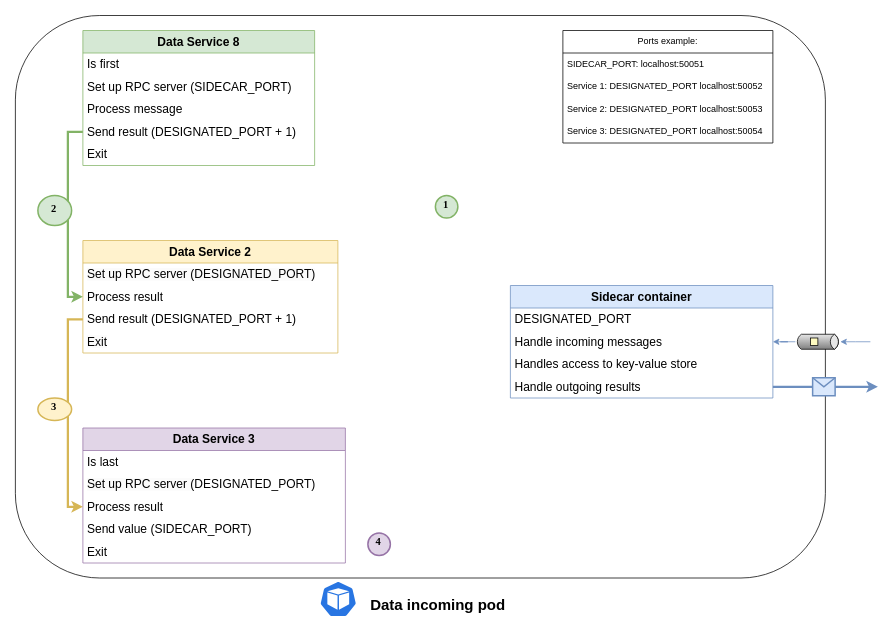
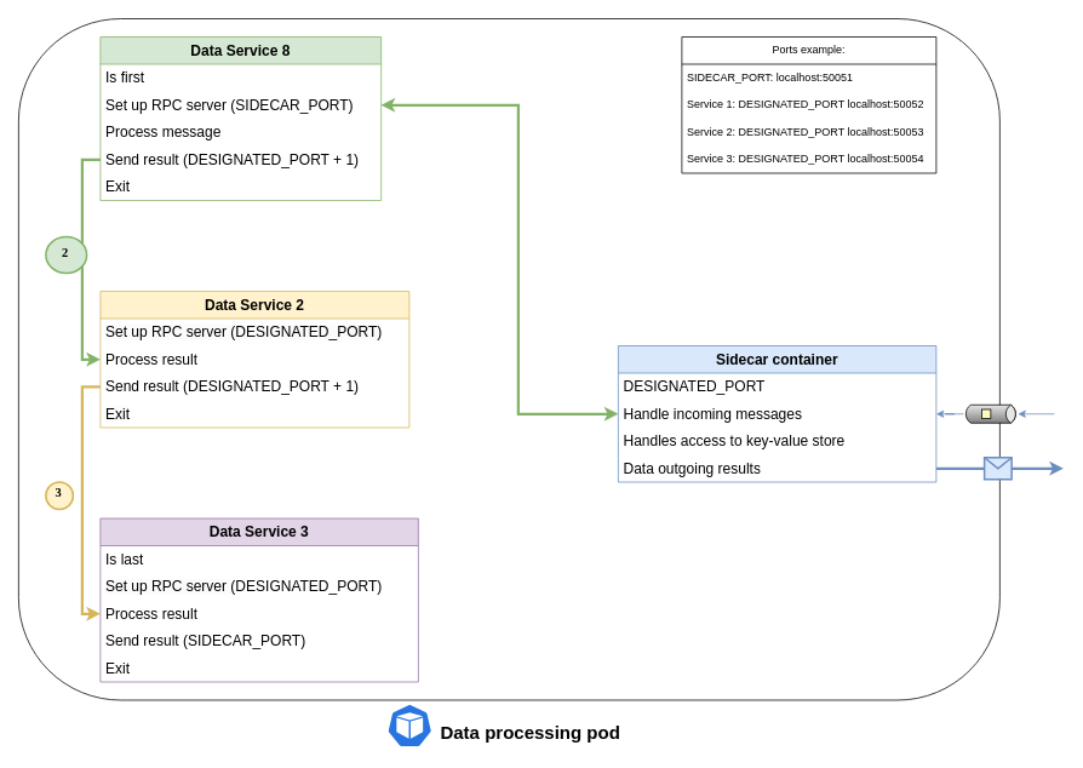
  <mxCell id="0" />
  <mxCell id="1" parent="0" />
  <mxCell id="2" value="" style="rounded=1;whiteSpace=wrap;html=1;" parent="1" vertex="1"><mxGeometry x="20" y="20" width="1080" height="750" as="geometry" /></mxCell>
  <mxCell id="3" value="&lt;b style=&quot;border-color: var(--border-color);&quot;&gt;&lt;font style=&quot;border-color: var(--border-color); font-size: 16px;&quot;&gt;Sidecar container&lt;/font&gt;&lt;/b&gt;" style="swimlane;fontStyle=0;childLayout=stackLayout;horizontal=1;startSize=30;horizontalStack=0;resizeParent=1;resizeParentMax=0;resizeLast=0;collapsible=1;marginBottom=0;whiteSpace=wrap;html=1;fillColor=#dae8fc;strokeColor=#6c8ebf;" parent="1" vertex="1"><mxGeometry x="680" y="380" width="350" height="150" as="geometry" /></mxCell>
  <mxCell id="4" value="DESIGNATED_PORT" style="text;strokeColor=none;fillColor=none;align=left;verticalAlign=middle;spacingLeft=4;spacingRight=4;overflow=hidden;points=[[0,0.5],[1,0.5]];portConstraint=eastwest;rotatable=0;whiteSpace=wrap;html=1;fontSize=16;" parent="3" vertex="1"><mxGeometry y="30" width="350" height="30" as="geometry" /></mxCell>
  <mxCell id="5" value="Handle incoming messages" style="text;strokeColor=none;fillColor=none;align=left;verticalAlign=middle;spacingLeft=4;spacingRight=4;overflow=hidden;points=[[0,0.5],[1,0.5]];portConstraint=eastwest;rotatable=0;whiteSpace=wrap;html=1;fontSize=16;" vertex="1" parent="3"><mxGeometry y="60" width="350" height="30" as="geometry" /></mxCell>
  <mxCell id="6" value="Handles access to key-value store" style="text;strokeColor=none;fillColor=none;align=left;verticalAlign=middle;spacingLeft=4;spacingRight=4;overflow=hidden;points=[[0,0.5],[1,0.5]];portConstraint=eastwest;rotatable=0;whiteSpace=wrap;html=1;fontSize=16;" parent="3" vertex="1"><mxGeometry y="90" width="350" height="30" as="geometry" /></mxCell>
- <mxCell id="7" value="Handle outgoing results" style="text;strokeColor=none;fillColor=none;align=left;verticalAlign=middle;spacingLeft=4;spacingRight=4;overflow=hidden;points=[[0,0.5],[1,0.5]];portConstraint=eastwest;rotatable=0;whiteSpace=wrap;html=1;fontSize=16;" parent="3" vertex="1"><mxGeometry y="120" width="350" height="30" as="geometry" /></mxCell>
+ <mxCell id="7" value="Data outgoing results" style="text;strokeColor=none;fillColor=none;align=left;verticalAlign=middle;spacingLeft=4;spacingRight=4;overflow=hidden;points=[[0,0.5],[1,0.5]];portConstraint=eastwest;rotatable=0;whiteSpace=wrap;html=1;fontSize=16;" parent="3" vertex="1"><mxGeometry y="120" width="350" height="30" as="geometry" /></mxCell>
  <mxCell id="8" value="&lt;b&gt;&lt;font style=&quot;font-size: 16px;&quot;&gt;Data Service 8&lt;/font&gt;&lt;/b&gt;" style="swimlane;fontStyle=0;childLayout=stackLayout;horizontal=1;startSize=30;horizontalStack=0;resizeParent=1;resizeParentMax=0;resizeLast=0;collapsible=1;marginBottom=0;whiteSpace=wrap;html=1;fillColor=#d5e8d4;strokeColor=#82b366;" parent="1" vertex="1"><mxGeometry x="110" y="40" width="309" height="180" as="geometry"><mxRectangle x="370" y="354" width="140" height="30" as="alternateBounds" /></mxGeometry></mxCell>
  <mxCell id="9" value="Is first" style="text;strokeColor=none;fillColor=none;align=left;verticalAlign=middle;spacingLeft=4;spacingRight=4;overflow=hidden;points=[[0,0.5],[1,0.5]];portConstraint=eastwest;rotatable=0;whiteSpace=wrap;html=1;fontSize=16;" vertex="1" parent="8"><mxGeometry y="30" width="309" height="30" as="geometry" /></mxCell>
  <mxCell id="10" value="Set up RPC server (&lt;span style=&quot;border-color: var(--border-color);&quot;&gt;SIDECAR_PORT)&lt;/span&gt;" style="text;strokeColor=none;fillColor=none;align=left;verticalAlign=middle;spacingLeft=4;spacingRight=4;overflow=hidden;points=[[0,0.5],[1,0.5]];portConstraint=eastwest;rotatable=0;whiteSpace=wrap;html=1;fontSize=16;" vertex="1" parent="8"><mxGeometry y="60" width="309" height="30" as="geometry" /></mxCell>
  <mxCell id="11" value="Process message" style="text;strokeColor=none;fillColor=none;align=left;verticalAlign=middle;spacingLeft=4;spacingRight=4;overflow=hidden;points=[[0,0.5],[1,0.5]];portConstraint=eastwest;rotatable=0;whiteSpace=wrap;html=1;fontSize=16;" vertex="1" parent="8"><mxGeometry y="90" width="309" height="30" as="geometry" /></mxCell>
  <mxCell id="12" value="Send result (DESIGNATED_PORT + 1)" style="text;strokeColor=none;fillColor=none;align=left;verticalAlign=middle;spacingLeft=4;spacingRight=4;overflow=hidden;points=[[0,0.5],[1,0.5]];portConstraint=eastwest;rotatable=0;whiteSpace=wrap;html=1;fontSize=16;" vertex="1" parent="8"><mxGeometry y="120" width="309" height="30" as="geometry" /></mxCell>
  <mxCell id="13" value="Exit" style="text;strokeColor=none;fillColor=none;align=left;verticalAlign=middle;spacingLeft=4;spacingRight=4;overflow=hidden;points=[[0,0.5],[1,0.5]];portConstraint=eastwest;rotatable=0;whiteSpace=wrap;html=1;fontSize=16;" vertex="1" parent="8"><mxGeometry y="150" width="309" height="30" as="geometry" /></mxCell>
- <mxCell id="14" value="&lt;b&gt;&lt;font style=&quot;font-size: 20px;&quot;&gt;Data incoming pod&lt;/font&gt;&lt;/b&gt;" style="text;html=1;strokeColor=none;fillColor=none;align=center;verticalAlign=middle;whiteSpace=wrap;rounded=0;" parent="1" vertex="1"><mxGeometry x="471.5" y="787" width="223" height="36" as="geometry" /></mxCell>
- <mxCell id="15" value="&lt;b&gt;1&lt;/b&gt;" style="ellipse;whiteSpace=wrap;html=1;aspect=fixed;strokeWidth=2;fontFamily=Tahoma;spacingBottom=4;spacingRight=2;strokeColor=#82b366;fontSize=14;fillColor=#d5e8d4;" parent="1" vertex="1"><mxGeometry x="580" y="260" width="30" height="30" as="geometry" /></mxCell>
+ <mxCell id="14" value="&lt;b&gt;&lt;font style=&quot;font-size: 20px;&quot;&gt;Data processing pod&lt;/font&gt;&lt;/b&gt;" style="text;html=1;strokeColor=none;fillColor=none;align=center;verticalAlign=middle;whiteSpace=wrap;rounded=0;" parent="1" vertex="1"><mxGeometry x="471.5" y="787" width="223" height="36" as="geometry" /></mxCell>
  <mxCell id="16" value="" style="sketch=0;html=1;dashed=0;whitespace=wrap;fillColor=#2875E2;strokeColor=#ffffff;points=[[0.005,0.63,0],[0.1,0.2,0],[0.9,0.2,0],[0.5,0,0],[0.995,0.63,0],[0.72,0.99,0],[0.5,1,0],[0.28,0.99,0]];verticalLabelPosition=bottom;align=center;verticalAlign=top;shape=mxgraph.kubernetes.icon;prIcon=pod" parent="1" vertex="1"><mxGeometry x="425.5" y="774" width="50" height="48" as="geometry" /></mxCell>
- <mxCell id="17" value="&lt;b&gt;4&lt;/b&gt;" style="ellipse;whiteSpace=wrap;html=1;aspect=fixed;strokeWidth=2;fontFamily=Tahoma;spacingBottom=4;spacingRight=2;strokeColor=#9673a6;fontSize=14;fillColor=#e1d5e7;" parent="1" vertex="1"><mxGeometry x="490" y="710" width="30" height="30" as="geometry" /></mxCell>
+ <mxCell id="18" style="edgeStyle=orthogonalEdgeStyle;rounded=0;orthogonalLoop=1;jettySize=auto;html=1;entryX=0;entryY=0.5;entryDx=0;entryDy=0;fillColor=#d5e8d4;strokeColor=#82b366;strokeWidth=3;startArrow=classic;startFill=1;" edge="1" parent="1" source="10" target="5"><mxGeometry relative="1" as="geometry"><Array as="points"><mxPoint x="570" y="115" /><mxPoint x="570" y="455" /></Array></mxGeometry></mxCell>
  <mxCell id="19" value="&lt;b&gt;&lt;font style=&quot;font-size: 16px;&quot;&gt;Data Service 2&lt;/font&gt;&lt;/b&gt;" style="swimlane;fontStyle=0;childLayout=stackLayout;horizontal=1;startSize=30;horizontalStack=0;resizeParent=1;resizeParentMax=0;resizeLast=0;collapsible=1;marginBottom=0;whiteSpace=wrap;html=1;fillColor=#fff2cc;strokeColor=#d6b656;" vertex="1" parent="1"><mxGeometry x="110" y="320" width="340" height="150" as="geometry"><mxRectangle x="370" y="354" width="140" height="30" as="alternateBounds" /></mxGeometry></mxCell>
  <mxCell id="20" value="&lt;meta charset=&quot;utf-8&quot;&gt;&lt;span style=&quot;border-color: var(--border-color); color: rgb(0, 0, 0); font-family: Helvetica; font-size: 16px; font-style: normal; font-variant-ligatures: normal; font-variant-caps: normal; font-weight: 400; letter-spacing: normal; orphans: 2; text-align: left; text-indent: 0px; text-transform: none; widows: 2; word-spacing: 0px; -webkit-text-stroke-width: 0px; text-decoration-thickness: initial; text-decoration-style: initial; text-decoration-color: initial; background-color: rgb(251, 251, 251); float: none; display: inline !important;&quot;&gt;Set up RPC server (&lt;/span&gt;&lt;span style=&quot;color: rgb(0, 0, 0); font-family: Helvetica; font-size: 16px; font-style: normal; font-variant-ligatures: normal; font-variant-caps: normal; font-weight: 400; letter-spacing: normal; orphans: 2; text-align: left; text-indent: 0px; text-transform: none; widows: 2; word-spacing: 0px; -webkit-text-stroke-width: 0px; background-color: rgb(251, 251, 251); text-decoration-thickness: initial; text-decoration-style: initial; text-decoration-color: initial; float: none; display: inline !important;&quot;&gt;DESIGNATED_PORT)&lt;/span&gt;" style="text;strokeColor=none;fillColor=none;align=left;verticalAlign=middle;spacingLeft=4;spacingRight=4;overflow=hidden;points=[[0,0.5],[1,0.5]];portConstraint=eastwest;rotatable=0;whiteSpace=wrap;html=1;fontSize=16;" vertex="1" parent="19"><mxGeometry y="30" width="340" height="30" as="geometry" /></mxCell>
  <mxCell id="21" value="Process result" style="text;strokeColor=none;fillColor=none;align=left;verticalAlign=middle;spacingLeft=4;spacingRight=4;overflow=hidden;points=[[0,0.5],[1,0.5]];portConstraint=eastwest;rotatable=0;whiteSpace=wrap;html=1;fontSize=16;" vertex="1" parent="19"><mxGeometry y="60" width="340" height="30" as="geometry" /></mxCell>
  <mxCell id="22" value="Send result (DESIGNATED_PORT + 1)" style="text;strokeColor=none;fillColor=none;align=left;verticalAlign=middle;spacingLeft=4;spacingRight=4;overflow=hidden;points=[[0,0.5],[1,0.5]];portConstraint=eastwest;rotatable=0;whiteSpace=wrap;html=1;fontSize=16;" vertex="1" parent="19"><mxGeometry y="90" width="340" height="30" as="geometry" /></mxCell>
  <mxCell id="23" value="&lt;meta charset=&quot;utf-8&quot;&gt;&lt;span style=&quot;color: rgb(0, 0, 0); font-family: Helvetica; font-size: 16px; font-style: normal; font-variant-ligatures: normal; font-variant-caps: normal; font-weight: 400; letter-spacing: normal; orphans: 2; text-align: left; text-indent: 0px; text-transform: none; widows: 2; word-spacing: 0px; -webkit-text-stroke-width: 0px; background-color: rgb(251, 251, 251); text-decoration-thickness: initial; text-decoration-style: initial; text-decoration-color: initial; float: none; display: inline !important;&quot;&gt;Exit&lt;/span&gt;" style="text;strokeColor=none;fillColor=none;align=left;verticalAlign=middle;spacingLeft=4;spacingRight=4;overflow=hidden;points=[[0,0.5],[1,0.5]];portConstraint=eastwest;rotatable=0;whiteSpace=wrap;html=1;fontSize=16;" vertex="1" parent="19"><mxGeometry y="120" width="340" height="30" as="geometry" /></mxCell>
  <mxCell id="24" style="edgeStyle=orthogonalEdgeStyle;rounded=0;orthogonalLoop=1;jettySize=auto;html=1;entryX=0;entryY=0.5;entryDx=0;entryDy=0;strokeWidth=3;fillColor=#d5e8d4;strokeColor=#82b366;" edge="1" parent="1" source="12" target="21"><mxGeometry relative="1" as="geometry"><Array as="points"><mxPoint x="90" y="175" /><mxPoint x="90" y="395" /></Array></mxGeometry></mxCell>
  <mxCell id="25" value="&lt;b&gt;&lt;font style=&quot;font-size: 16px;&quot;&gt;Data Service 3&lt;/font&gt;&lt;/b&gt;" style="swimlane;fontStyle=0;childLayout=stackLayout;horizontal=1;startSize=30;horizontalStack=0;resizeParent=1;resizeParentMax=0;resizeLast=0;collapsible=1;marginBottom=0;whiteSpace=wrap;html=1;fillColor=#e1d5e7;strokeColor=#9673a6;" vertex="1" parent="1"><mxGeometry x="110" y="570" width="350" height="180" as="geometry"><mxRectangle x="370" y="354" width="140" height="30" as="alternateBounds" /></mxGeometry></mxCell>
  <mxCell id="26" value="Is last" style="text;strokeColor=none;fillColor=none;align=left;verticalAlign=middle;spacingLeft=4;spacingRight=4;overflow=hidden;points=[[0,0.5],[1,0.5]];portConstraint=eastwest;rotatable=0;whiteSpace=wrap;html=1;fontSize=16;" vertex="1" parent="25"><mxGeometry y="30" width="350" height="30" as="geometry" /></mxCell>
  <mxCell id="27" value="&lt;span style=&quot;color: rgb(0, 0, 0); font-family: Helvetica; font-size: 16px; font-style: normal; font-variant-ligatures: normal; font-variant-caps: normal; font-weight: 400; letter-spacing: normal; orphans: 2; text-align: left; text-indent: 0px; text-transform: none; widows: 2; word-spacing: 0px; -webkit-text-stroke-width: 0px; background-color: rgb(251, 251, 251); text-decoration-thickness: initial; text-decoration-style: initial; text-decoration-color: initial; float: none; display: inline !important;&quot;&gt;Set up RPC server (&lt;/span&gt;DESIGNATED_PORT)" style="text;strokeColor=none;fillColor=none;align=left;verticalAlign=middle;spacingLeft=4;spacingRight=4;overflow=hidden;points=[[0,0.5],[1,0.5]];portConstraint=eastwest;rotatable=0;whiteSpace=wrap;html=1;fontSize=16;" vertex="1" parent="25"><mxGeometry y="60" width="350" height="30" as="geometry" /></mxCell>
  <mxCell id="28" value="Process result" style="text;strokeColor=none;fillColor=none;align=left;verticalAlign=middle;spacingLeft=4;spacingRight=4;overflow=hidden;points=[[0,0.5],[1,0.5]];portConstraint=eastwest;rotatable=0;whiteSpace=wrap;html=1;fontSize=16;" vertex="1" parent="25"><mxGeometry y="90" width="350" height="30" as="geometry" /></mxCell>
- <mxCell id="29" value="Send value (SIDECAR_PORT)" style="text;strokeColor=none;fillColor=none;align=left;verticalAlign=middle;spacingLeft=4;spacingRight=4;overflow=hidden;points=[[0,0.5],[1,0.5]];portConstraint=eastwest;rotatable=0;whiteSpace=wrap;html=1;fontSize=16;" vertex="1" parent="25"><mxGeometry y="120" width="350" height="30" as="geometry" /></mxCell>
+ <mxCell id="29" value="Send result (SIDECAR_PORT)" style="text;strokeColor=none;fillColor=none;align=left;verticalAlign=middle;spacingLeft=4;spacingRight=4;overflow=hidden;points=[[0,0.5],[1,0.5]];portConstraint=eastwest;rotatable=0;whiteSpace=wrap;html=1;fontSize=16;" vertex="1" parent="25"><mxGeometry y="120" width="350" height="30" as="geometry" /></mxCell>
  <mxCell id="30" value="Exit" style="text;strokeColor=none;fillColor=none;align=left;verticalAlign=middle;spacingLeft=4;spacingRight=4;overflow=hidden;points=[[0,0.5],[1,0.5]];portConstraint=eastwest;rotatable=0;whiteSpace=wrap;html=1;fontSize=16;" vertex="1" parent="25"><mxGeometry y="150" width="350" height="30" as="geometry" /></mxCell>
  <mxCell id="31" style="edgeStyle=orthogonalEdgeStyle;rounded=0;orthogonalLoop=1;jettySize=auto;html=1;entryX=0;entryY=0.5;entryDx=0;entryDy=0;strokeWidth=3;fillColor=#fff2cc;strokeColor=#d6b656;" edge="1" parent="1" source="22" target="28"><mxGeometry relative="1" as="geometry"><Array as="points"><mxPoint x="90" y="425" /><mxPoint x="90" y="675" /></Array></mxGeometry></mxCell>
  <mxCell id="32" style="edgeStyle=orthogonalEdgeStyle;rounded=0;orthogonalLoop=1;jettySize=auto;html=1;fillColor=#dae8fc;strokeColor=#6c8ebf;" edge="1" parent="1" source="34" target="5"><mxGeometry relative="1" as="geometry" /></mxCell>
  <mxCell id="33" style="edgeStyle=orthogonalEdgeStyle;rounded=0;orthogonalLoop=1;jettySize=auto;html=1;startArrow=classic;startFill=1;endArrow=none;endFill=0;fillColor=#dae8fc;strokeColor=#6c8ebf;" edge="1" parent="1" source="34"><mxGeometry relative="1" as="geometry"><mxPoint x="1160" y="455" as="targetPoint" /></mxGeometry></mxCell>
  <mxCell id="34" value="" style="strokeWidth=1;outlineConnect=0;dashed=0;align=center;html=1;fontSize=8;shape=mxgraph.eip.dataChannel;verticalLabelPosition=bottom;labelBackgroundColor=#ffffff;verticalAlign=top;" vertex="1" parent="1"><mxGeometry x="1060" y="445" width="60" height="20" as="geometry" /></mxCell>
  <mxCell id="35" value="" style="endArrow=classic;html=1;rounded=0;exitX=1;exitY=0.5;exitDx=0;exitDy=0;fillColor=#dae8fc;strokeColor=#6c8ebf;strokeWidth=3;" edge="1" parent="1" source="7"><mxGeometry relative="1" as="geometry"><mxPoint x="1230" y="520" as="sourcePoint" /><mxPoint x="1170" y="515" as="targetPoint" /></mxGeometry></mxCell>
  <mxCell id="36" value="" style="shape=message;html=1;outlineConnect=0;fillColor=#dae8fc;strokeColor=#6c8ebf;strokeWidth=2;" vertex="1" parent="35"><mxGeometry width="30" height="24" relative="1" as="geometry"><mxPoint x="-17" y="-12" as="offset" /></mxGeometry></mxCell>
  <mxCell id="37" value="&lt;b&gt;2&lt;/b&gt;" style="ellipse;whiteSpace=wrap;html=1;aspect=fixed;strokeWidth=2;fontFamily=Tahoma;spacingBottom=4;spacingRight=2;strokeColor=#82b366;fontSize=14;fillColor=#d5e8d4;" vertex="1" parent="1"><mxGeometry x="50" y="260" width="45" height="40" as="geometry" /></mxCell>
- <mxCell id="38" value="&lt;b&gt;3&lt;/b&gt;" style="ellipse;whiteSpace=wrap;html=1;aspect=fixed;strokeWidth=2;fontFamily=Tahoma;spacingBottom=4;spacingRight=2;strokeColor=#d6b656;fontSize=14;fillColor=#fff2cc;" vertex="1" parent="1"><mxGeometry x="50" y="530" width="45" height="30" as="geometry" /></mxCell>
+ <mxCell id="38" value="&lt;b&gt;3&lt;/b&gt;" style="ellipse;whiteSpace=wrap;html=1;aspect=fixed;strokeWidth=2;fontFamily=Tahoma;spacingBottom=4;spacingRight=2;strokeColor=#d6b656;fontSize=14;fillColor=#fff2cc;" vertex="1" parent="1"><mxGeometry x="50" y="530" width="30" height="30" as="geometry" /></mxCell>
  <mxCell id="39" value="Ports example:" style="swimlane;fontStyle=0;childLayout=stackLayout;horizontal=1;startSize=30;horizontalStack=0;resizeParent=1;resizeParentMax=0;resizeLast=0;collapsible=1;marginBottom=0;whiteSpace=wrap;html=1;" vertex="1" parent="1"><mxGeometry x="750" y="40" width="280" height="150" as="geometry" /></mxCell>
  <mxCell id="40" value="SIDECAR_PORT: localhost:50051" style="text;strokeColor=none;fillColor=none;align=left;verticalAlign=middle;spacingLeft=4;spacingRight=4;overflow=hidden;points=[[0,0.5],[1,0.5]];portConstraint=eastwest;rotatable=0;whiteSpace=wrap;html=1;" vertex="1" parent="39"><mxGeometry y="30" width="280" height="30" as="geometry" /></mxCell>
  <mxCell id="41" value="Service 1: DESIGNATED_PORT localhost:50052" style="text;strokeColor=none;fillColor=none;align=left;verticalAlign=middle;spacingLeft=4;spacingRight=4;overflow=hidden;points=[[0,0.5],[1,0.5]];portConstraint=eastwest;rotatable=0;whiteSpace=wrap;html=1;" vertex="1" parent="39"><mxGeometry y="60" width="280" height="30" as="geometry" /></mxCell>
  <mxCell id="42" value="Service 2:&amp;nbsp;DESIGNATED_PORT localhost:50053" style="text;strokeColor=none;fillColor=none;align=left;verticalAlign=middle;spacingLeft=4;spacingRight=4;overflow=hidden;points=[[0,0.5],[1,0.5]];portConstraint=eastwest;rotatable=0;whiteSpace=wrap;html=1;" vertex="1" parent="39"><mxGeometry y="90" width="280" height="30" as="geometry" /></mxCell>
  <mxCell id="43" value="Service 3:&amp;nbsp;DESIGNATED_PORT localhost:50054" style="text;strokeColor=none;fillColor=none;align=left;verticalAlign=middle;spacingLeft=4;spacingRight=4;overflow=hidden;points=[[0,0.5],[1,0.5]];portConstraint=eastwest;rotatable=0;whiteSpace=wrap;html=1;" vertex="1" parent="39"><mxGeometry y="120" width="280" height="30" as="geometry" /></mxCell>
